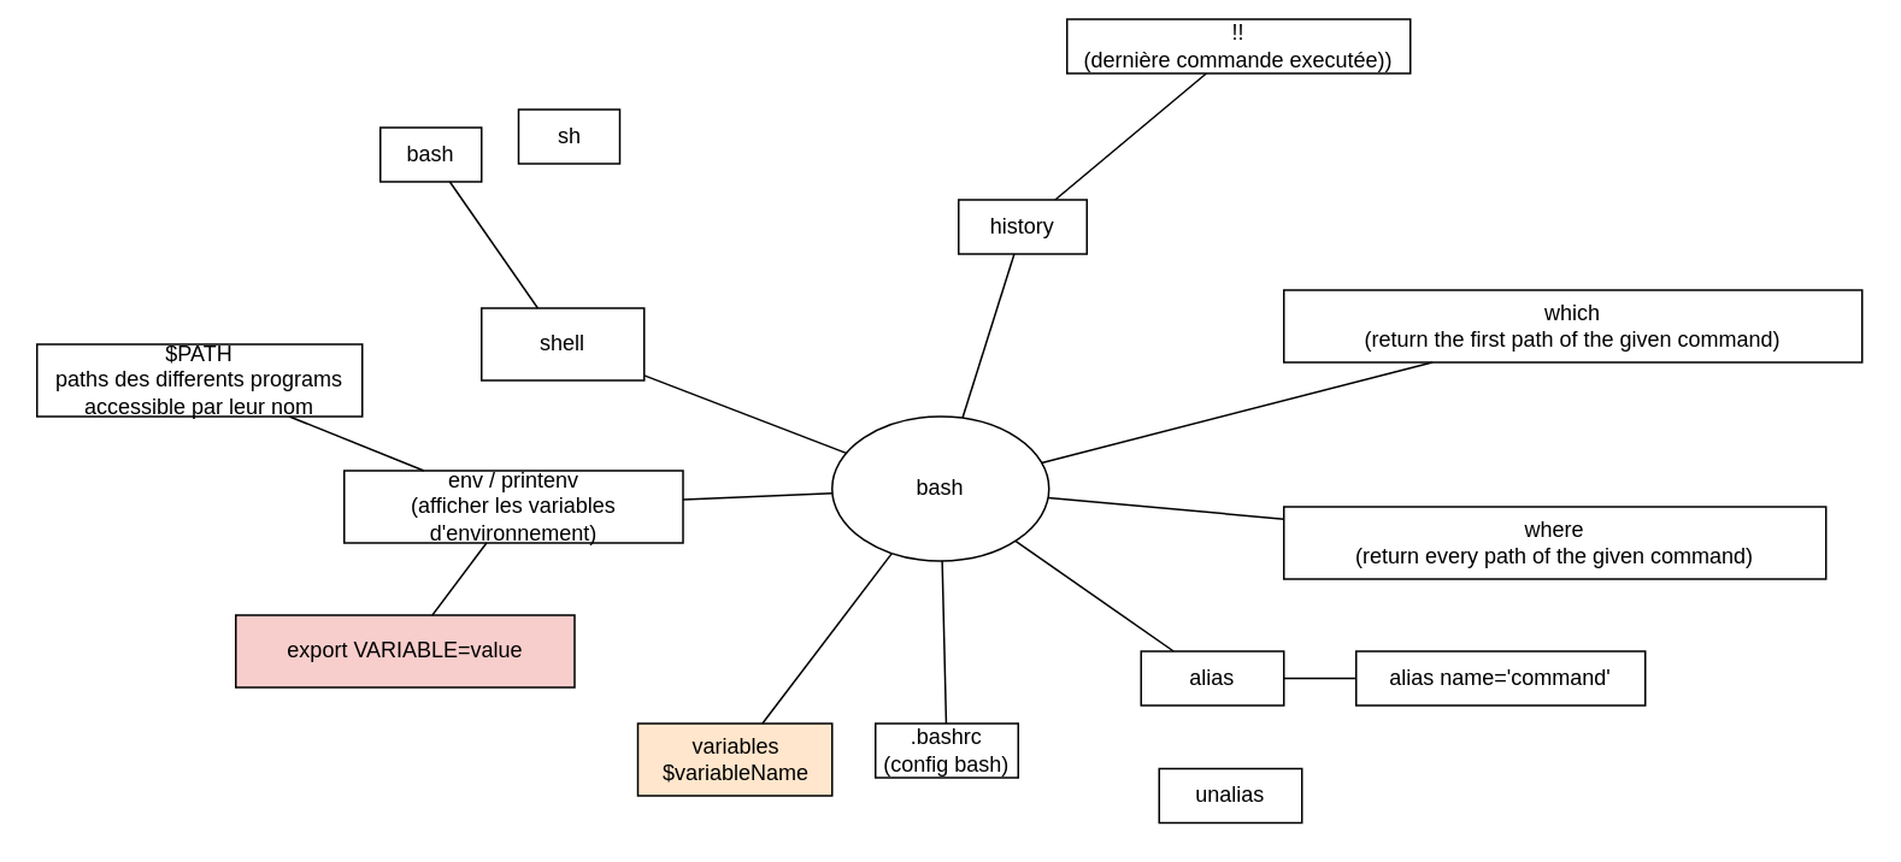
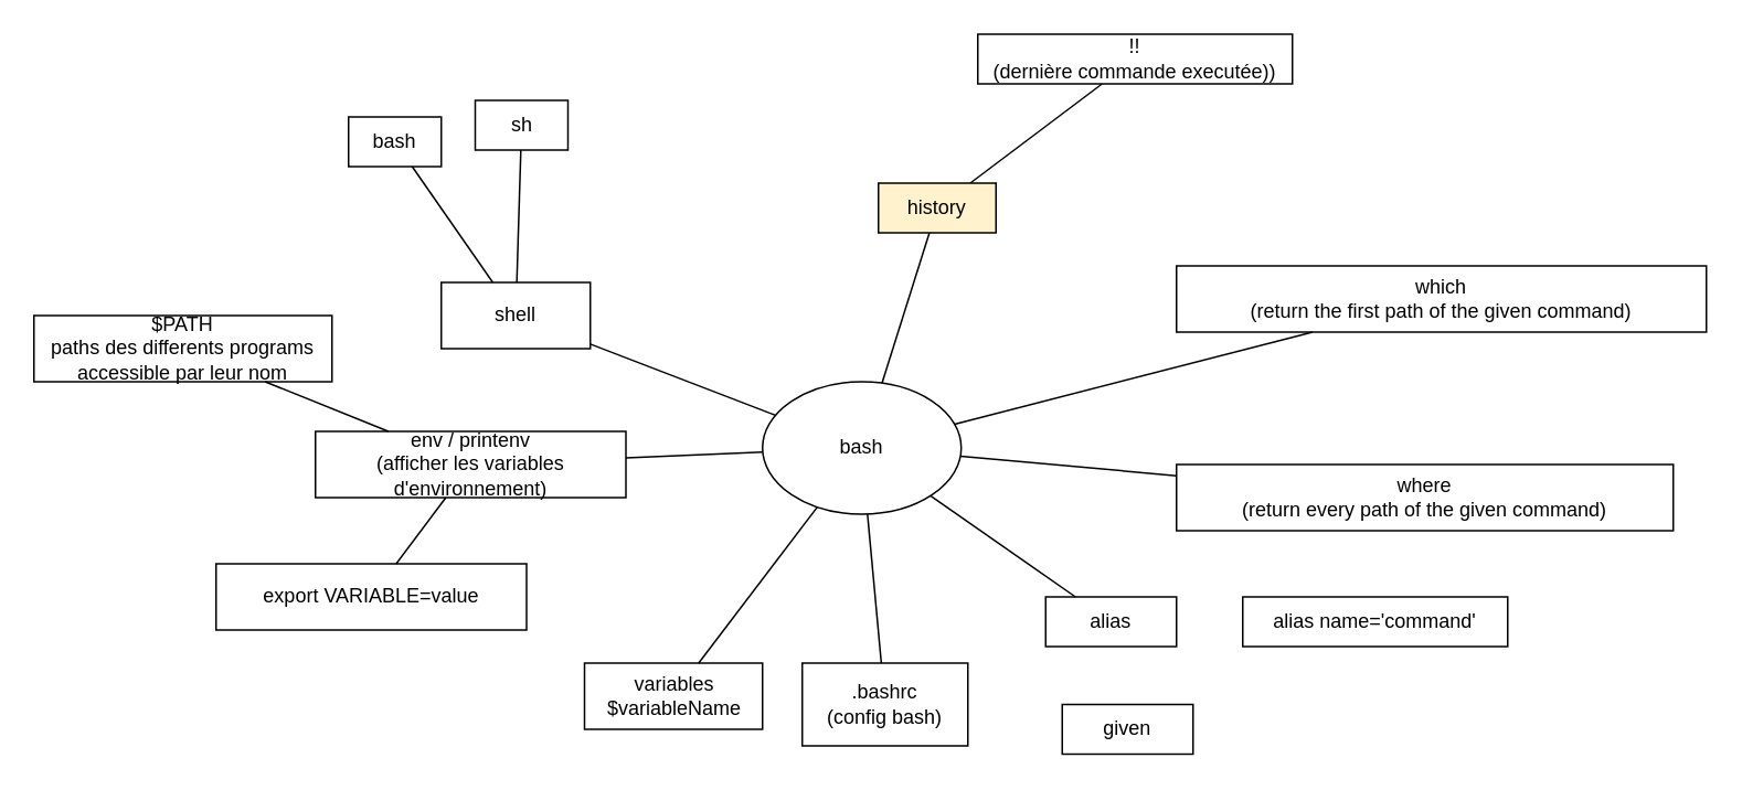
  <mxCell id="0" />
  <mxCell id="1" parent="0" />
  <mxCell id="2" value="" style="rounded=0;orthogonalLoop=1;jettySize=auto;html=1;endArrow=none;endFill=0;" edge="1" parent="1" source="3" target="5"><mxGeometry relative="1" as="geometry" /></mxCell>
  <mxCell id="3" value="bash" style="ellipse;whiteSpace=wrap;html=1;" parent="1" vertex="1"><mxGeometry x="460" y="230" width="120" height="80" as="geometry" /></mxCell>
+ <mxCell id="4" value="" style="edgeStyle=none;rounded=0;orthogonalLoop=1;jettySize=auto;html=1;endArrow=none;endFill=0;" edge="1" parent="1" source="5" target="7"><mxGeometry relative="1" as="geometry" /></mxCell>
  <mxCell id="5" value="shell" style="rounded=0;whiteSpace=wrap;html=1;" vertex="1" parent="1"><mxGeometry x="266" y="170" width="90" height="40" as="geometry" /></mxCell>
  <mxCell id="6" value="bash" style="rounded=0;whiteSpace=wrap;html=1;direction=west;" vertex="1" parent="1"><mxGeometry x="210" y="70" width="56" height="30" as="geometry" /></mxCell>
  <mxCell id="7" value="sh" style="rounded=0;whiteSpace=wrap;html=1;direction=west;" vertex="1" parent="1"><mxGeometry x="286.5" y="60" width="56" height="30" as="geometry" /></mxCell>
  <mxCell id="8" value="" style="edgeStyle=none;rounded=0;orthogonalLoop=1;jettySize=auto;html=1;endArrow=none;endFill=0;" edge="1" parent="1" source="5" target="6"><mxGeometry relative="1" as="geometry"><mxPoint x="334.905" y="180" as="sourcePoint" /><mxPoint x="383.571" y="110" as="targetPoint" /></mxGeometry></mxCell>
  <mxCell id="9" value="" style="rounded=0;orthogonalLoop=1;jettySize=auto;html=1;endArrow=none;endFill=0;" edge="1" parent="1" source="11" target="12"><mxGeometry relative="1" as="geometry" /></mxCell>
  <mxCell id="10" style="edgeStyle=none;rounded=0;orthogonalLoop=1;jettySize=auto;html=1;endArrow=none;endFill=0;" edge="1" parent="1" source="3" target="15"><mxGeometry relative="1" as="geometry"><mxPoint x="750" y="120" as="targetPoint" /></mxGeometry></mxCell>
- <mxCell id="11" value="history" style="rounded=0;whiteSpace=wrap;html=1;" vertex="1" parent="1"><mxGeometry x="530" y="110" width="71" height="30" as="geometry" /></mxCell>
- <mxCell id="12" value="!!&lt;br&gt;(dernière commande executée))" style="rounded=0;whiteSpace=wrap;html=1;" vertex="1" parent="1"><mxGeometry x="590" y="10" width="190" height="30" as="geometry" /></mxCell>
+ <mxCell id="11" value="history" style="rounded=0;whiteSpace=wrap;html=1;fillColor=#fff2cc;" vertex="1" parent="1"><mxGeometry x="530" y="110" width="71" height="30" as="geometry" /></mxCell>
+ <mxCell id="12" value="!!&lt;br&gt;(dernière commande executée))" style="rounded=0;whiteSpace=wrap;html=1;" vertex="1" parent="1"><mxGeometry x="590" y="20" width="190" height="30" as="geometry" /></mxCell>
  <mxCell id="13" value="" style="rounded=0;orthogonalLoop=1;jettySize=auto;html=1;endArrow=none;endFill=0;" edge="1" parent="1" source="11" target="3"><mxGeometry relative="1" as="geometry"><mxPoint x="567.875" y="90" as="sourcePoint" /><mxPoint x="512.625" y="60" as="targetPoint" /></mxGeometry></mxCell>
  <mxCell id="14" value="which&lt;br&gt;(return the first path of the given command)" style="rounded=0;whiteSpace=wrap;html=1;" vertex="1" parent="1"><mxGeometry x="710" y="160" width="320" height="40" as="geometry" /></mxCell>
  <mxCell id="15" value="where&lt;br&gt;(return every path of the given command)" style="rounded=0;whiteSpace=wrap;html=1;" vertex="1" parent="1"><mxGeometry x="710" y="280" width="300" height="40" as="geometry" /></mxCell>
  <mxCell id="16" value="" style="rounded=0;orthogonalLoop=1;jettySize=auto;html=1;endArrow=none;endFill=0;" edge="1" parent="1" source="14" target="3"><mxGeometry relative="1" as="geometry"><mxPoint x="570.774" y="150" as="sourcePoint" /><mxPoint x="542.156" y="240.83" as="targetPoint" /></mxGeometry></mxCell>
  <mxCell id="17" value="alias" style="rounded=0;whiteSpace=wrap;html=1;" vertex="1" parent="1"><mxGeometry x="631" y="360" width="79" height="30" as="geometry" /></mxCell>
  <mxCell id="18" value="alias name='command'" style="rounded=0;whiteSpace=wrap;html=1;" vertex="1" parent="1"><mxGeometry x="750" y="360" width="160" height="30" as="geometry" /></mxCell>
  <mxCell id="19" style="edgeStyle=none;rounded=0;orthogonalLoop=1;jettySize=auto;html=1;endArrow=none;endFill=0;" edge="1" parent="1" source="3" target="17"><mxGeometry relative="1" as="geometry"><mxPoint x="720" y="296.765" as="targetPoint" /><mxPoint x="589.527" y="285.013" as="sourcePoint" /></mxGeometry></mxCell>
- <mxCell id="20" style="edgeStyle=none;rounded=0;orthogonalLoop=1;jettySize=auto;html=1;endArrow=none;endFill=0;" edge="1" parent="1" source="17" target="18"><mxGeometry relative="1" as="geometry"><mxPoint x="556.143" y="370" as="targetPoint" /><mxPoint x="541.347" y="319.278" as="sourcePoint" /></mxGeometry></mxCell>
- <mxCell id="21" value=".bashrc&lt;br&gt;(config bash)" style="rounded=0;whiteSpace=wrap;html=1;" vertex="1" parent="1"><mxGeometry x="484" y="400" width="79" height="30" as="geometry" /></mxCell>
+ <mxCell id="21" value=".bashrc&lt;br&gt;(config bash)" style="rounded=0;whiteSpace=wrap;html=1;" vertex="1" parent="1"><mxGeometry x="484" y="400" width="100" height="50" as="geometry" /></mxCell>
  <mxCell id="22" style="edgeStyle=none;rounded=0;orthogonalLoop=1;jettySize=auto;html=1;endArrow=none;endFill=0;" edge="1" parent="1" source="3" target="21"><mxGeometry relative="1" as="geometry"><mxPoint x="659" y="370" as="targetPoint" /><mxPoint x="571.451" y="308.92" as="sourcePoint" /></mxGeometry></mxCell>
- <mxCell id="23" value="unalias" style="rounded=0;whiteSpace=wrap;html=1;" vertex="1" parent="1"><mxGeometry x="641" y="425" width="79" height="30" as="geometry" /></mxCell>
- <mxCell id="24" value="variables&lt;br&gt;$variableName" style="rounded=0;whiteSpace=wrap;html=1;fillColor=#ffe6cc;" vertex="1" parent="1"><mxGeometry x="352.5" y="400" width="107.5" height="40" as="geometry" /></mxCell>
+ <mxCell id="23" value="given" style="rounded=0;whiteSpace=wrap;html=1;" vertex="1" parent="1"><mxGeometry x="641" y="425" width="79" height="30" as="geometry" /></mxCell>
+ <mxCell id="24" value="variables&lt;br&gt;$variableName" style="rounded=0;whiteSpace=wrap;html=1;" vertex="1" parent="1"><mxGeometry x="352.5" y="400" width="107.5" height="40" as="geometry" /></mxCell>
  <mxCell id="25" style="edgeStyle=none;rounded=0;orthogonalLoop=1;jettySize=auto;html=1;endArrow=none;endFill=0;" edge="1" parent="1" source="3" target="24"><mxGeometry relative="1" as="geometry"><mxPoint x="533.138" y="410" as="targetPoint" /><mxPoint x="530.923" y="319.995" as="sourcePoint" /></mxGeometry></mxCell>
  <mxCell id="26" value="env / printenv&lt;br&gt;(afficher les variables d'environnement)" style="rounded=0;whiteSpace=wrap;html=1;" vertex="1" parent="1"><mxGeometry x="190" y="260" width="187.5" height="40" as="geometry" /></mxCell>
  <mxCell id="27" value="" style="rounded=0;orthogonalLoop=1;jettySize=auto;html=1;endArrow=none;endFill=0;" edge="1" parent="1" source="3" target="26"><mxGeometry relative="1" as="geometry"><mxPoint x="477.808" y="260.269" as="sourcePoint" /><mxPoint x="366" y="217.225" as="targetPoint" /></mxGeometry></mxCell>
- <mxCell id="28" value="export VARIABLE=value" style="rounded=0;whiteSpace=wrap;html=1;fillColor=#f8cecc;" vertex="1" parent="1"><mxGeometry x="130" y="340" width="187.5" height="40" as="geometry" /></mxCell>
+ <mxCell id="28" value="export VARIABLE=value" style="rounded=0;whiteSpace=wrap;html=1;" vertex="1" parent="1"><mxGeometry x="130" y="340" width="187.5" height="40" as="geometry" /></mxCell>
  <mxCell id="29" value="" style="rounded=0;orthogonalLoop=1;jettySize=auto;html=1;endArrow=none;endFill=0;" edge="1" parent="1" source="26" target="28"><mxGeometry relative="1" as="geometry"><mxPoint x="470.12" y="282.53" as="sourcePoint" /><mxPoint x="387.5" y="286.032" as="targetPoint" /></mxGeometry></mxCell>
  <mxCell id="30" value="$PATH&lt;br&gt;paths des differents programs accessible par leur nom" style="rounded=0;whiteSpace=wrap;html=1;" vertex="1" parent="1"><mxGeometry x="20" y="190" width="180" height="40" as="geometry" /></mxCell>
  <mxCell id="31" value="" style="rounded=0;orthogonalLoop=1;jettySize=auto;html=1;endArrow=none;endFill=0;" edge="1" parent="1" source="30" target="26"><mxGeometry relative="1" as="geometry"><mxPoint x="278.75" y="310" as="sourcePoint" /><mxPoint x="248.75" y="350" as="targetPoint" /></mxGeometry></mxCell>
